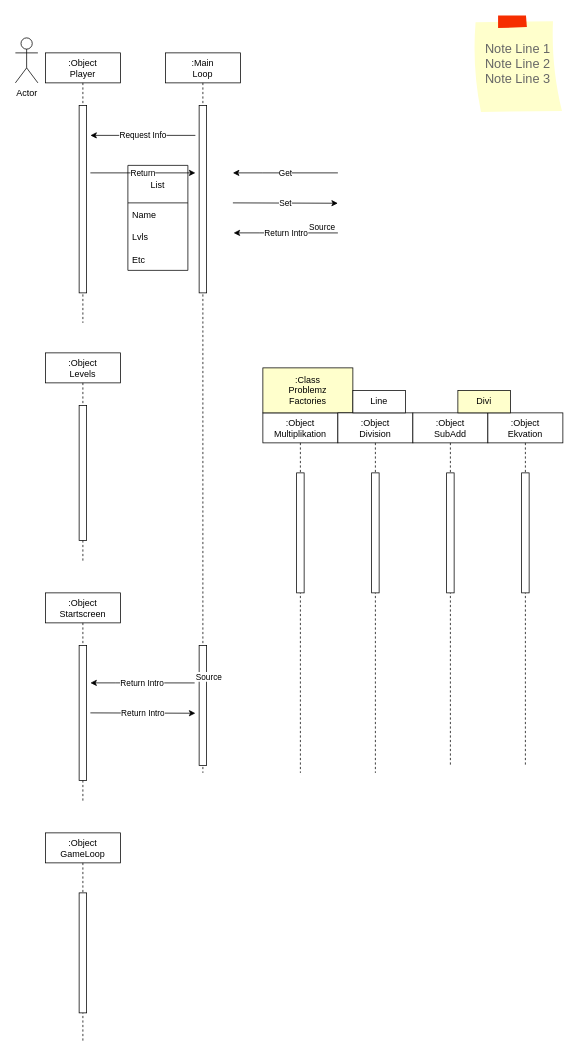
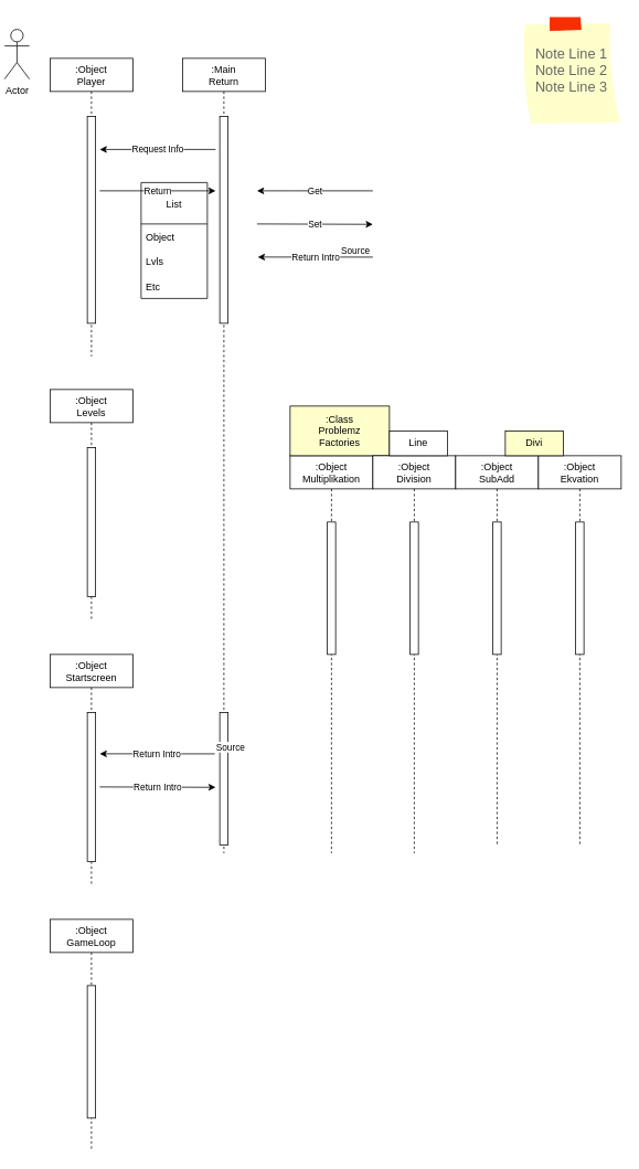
  <mxCell id="0" />
  <mxCell id="1" parent="0" />
  <mxCell id="2" value=":Object&#10;Player" style="shape=umlLifeline;perimeter=lifelinePerimeter;container=0;collapsible=0;recursiveResize=0;rounded=0;shadow=0;strokeWidth=1;" parent="1" vertex="1"><mxGeometry x="60" y="70" width="100" height="360" as="geometry" /></mxCell>
  <mxCell id="3" value=":Object&#10;Startscreen" style="shape=umlLifeline;perimeter=lifelinePerimeter;container=1;collapsible=0;recursiveResize=0;rounded=0;shadow=0;strokeWidth=1;" parent="1" vertex="1"><mxGeometry x="60" y="790" width="100" height="280" as="geometry" /></mxCell>
  <mxCell id="4" value="" style="points=[];perimeter=orthogonalPerimeter;rounded=0;shadow=0;strokeWidth=1;" parent="3" vertex="1"><mxGeometry x="45" y="70" width="10" height="180" as="geometry" /></mxCell>
  <mxCell id="5" value=":Object&#10;GameLoop" style="shape=umlLifeline;perimeter=lifelinePerimeter;container=1;collapsible=0;recursiveResize=0;rounded=0;shadow=0;strokeWidth=1;" parent="1" vertex="1"><mxGeometry x="60" y="1110" width="100" height="280" as="geometry" /></mxCell>
  <mxCell id="6" value="" style="points=[];perimeter=orthogonalPerimeter;rounded=0;shadow=0;strokeWidth=1;" parent="5" vertex="1"><mxGeometry x="45" y="80" width="10" height="160" as="geometry" /></mxCell>
  <mxCell id="7" value=":Object&#10;Multiplikation" style="shape=umlLifeline;perimeter=lifelinePerimeter;container=1;collapsible=0;recursiveResize=0;rounded=0;shadow=0;strokeWidth=1;" parent="1" vertex="1"><mxGeometry x="350" y="550" width="100" height="480" as="geometry" /></mxCell>
  <mxCell id="8" value="" style="points=[];perimeter=orthogonalPerimeter;rounded=0;shadow=0;strokeWidth=1;" parent="7" vertex="1"><mxGeometry x="45" y="80" width="10" height="160" as="geometry" /></mxCell>
  <mxCell id="9" value=":Class&lt;br style=&quot;padding: 0px ; margin: 0px&quot;&gt;Problemz&lt;br style=&quot;padding: 0px ; margin: 0px&quot;&gt;Factories" style="rounded=0;whiteSpace=wrap;html=1;fillColor=#ffffcc;" parent="1" vertex="1"><mxGeometry x="350" y="490" width="120" height="60" as="geometry" /></mxCell>
  <mxCell id="10" value=":Object&#10;Division" style="shape=umlLifeline;perimeter=lifelinePerimeter;container=1;collapsible=0;recursiveResize=0;rounded=0;shadow=0;strokeWidth=1;" parent="1" vertex="1"><mxGeometry x="450" y="550" width="100" height="480" as="geometry" /></mxCell>
  <mxCell id="11" value="" style="points=[];perimeter=orthogonalPerimeter;rounded=0;shadow=0;strokeWidth=1;" parent="10" vertex="1"><mxGeometry x="45" y="80" width="10" height="160" as="geometry" /></mxCell>
  <mxCell id="12" value=":Object&#10;SubAdd" style="shape=umlLifeline;perimeter=lifelinePerimeter;container=1;collapsible=0;recursiveResize=0;rounded=0;shadow=0;strokeWidth=1;" parent="1" vertex="1"><mxGeometry x="550" y="550" width="100" height="470" as="geometry" /></mxCell>
  <mxCell id="13" value="" style="points=[];perimeter=orthogonalPerimeter;rounded=0;shadow=0;strokeWidth=1;" parent="12" vertex="1"><mxGeometry x="45" y="80" width="10" height="160" as="geometry" /></mxCell>
  <mxCell id="14" value=":Object&#10;Ekvation" style="shape=umlLifeline;perimeter=lifelinePerimeter;container=1;collapsible=0;recursiveResize=0;rounded=0;shadow=0;strokeWidth=1;" parent="1" vertex="1"><mxGeometry x="650" y="550" width="100" height="470" as="geometry" /></mxCell>
  <mxCell id="15" value="" style="points=[];perimeter=orthogonalPerimeter;rounded=0;shadow=0;strokeWidth=1;" parent="14" vertex="1"><mxGeometry x="45" y="80" width="10" height="160" as="geometry" /></mxCell>
- <mxCell id="16" value=":Main&#10;Loop" style="shape=umlLifeline;perimeter=lifelinePerimeter;container=1;collapsible=0;recursiveResize=0;rounded=0;shadow=0;strokeWidth=1;" parent="1" vertex="1"><mxGeometry x="220" y="70" width="100" height="960" as="geometry" /></mxCell>
+ <mxCell id="16" value=":Main&#10;Return" style="shape=umlLifeline;perimeter=lifelinePerimeter;container=1;collapsible=0;recursiveResize=0;rounded=0;shadow=0;strokeWidth=1;" parent="1" vertex="1"><mxGeometry x="220" y="70" width="100" height="960" as="geometry" /></mxCell>
  <mxCell id="17" value="List" style="swimlane;fontStyle=0;childLayout=stackLayout;horizontal=1;startSize=50;horizontalStack=0;resizeParent=1;resizeParentMax=0;resizeLast=0;collapsible=1;marginBottom=0;" parent="16" vertex="1"><mxGeometry x="-50" y="150" width="80" height="140" as="geometry" /></mxCell>
- <mxCell id="18" value="Name" style="text;strokeColor=none;fillColor=none;align=left;verticalAlign=middle;spacingLeft=4;spacingRight=4;overflow=hidden;points=[[0,0.5],[1,0.5]];portConstraint=eastwest;rotatable=0;" parent="17" vertex="1"><mxGeometry y="50" width="80" height="30" as="geometry" /></mxCell>
+ <mxCell id="18" value="Object" style="text;strokeColor=none;fillColor=none;align=left;verticalAlign=middle;spacingLeft=4;spacingRight=4;overflow=hidden;points=[[0,0.5],[1,0.5]];portConstraint=eastwest;rotatable=0;" parent="17" vertex="1"><mxGeometry y="50" width="80" height="30" as="geometry" /></mxCell>
  <mxCell id="19" value="Lvls" style="text;strokeColor=none;fillColor=none;align=left;verticalAlign=middle;spacingLeft=4;spacingRight=4;overflow=hidden;points=[[0,0.5],[1,0.5]];portConstraint=eastwest;rotatable=0;" parent="17" vertex="1"><mxGeometry y="80" width="80" height="30" as="geometry" /></mxCell>
  <mxCell id="20" value="Etc" style="text;strokeColor=none;fillColor=none;align=left;verticalAlign=middle;spacingLeft=4;spacingRight=4;overflow=hidden;points=[[0,0.5],[1,0.5]];portConstraint=eastwest;rotatable=0;" parent="17" vertex="1"><mxGeometry y="110" width="80" height="30" as="geometry" /></mxCell>
  <mxCell id="21" value="Return" style="endArrow=classic;html=1;rounded=0;" parent="16" edge="1"><mxGeometry relative="1" as="geometry"><mxPoint x="-100" y="160" as="sourcePoint" /><mxPoint x="40" y="160" as="targetPoint" /><mxPoint as="offset" /></mxGeometry></mxCell>
  <mxCell id="22" value="" style="points=[];perimeter=orthogonalPerimeter;rounded=0;shadow=0;strokeWidth=1;" parent="16" vertex="1"><mxGeometry x="45" y="790" width="10" height="160" as="geometry" /></mxCell>
  <mxCell id="23" value="" style="points=[];perimeter=orthogonalPerimeter;rounded=0;shadow=0;strokeWidth=1;" parent="16" vertex="1"><mxGeometry x="45" y="70" width="10" height="250" as="geometry" /></mxCell>
  <mxCell id="24" value="Request Info" style="endArrow=classic;html=1;rounded=0;" parent="16" edge="1"><mxGeometry x="-0.007" relative="1" as="geometry"><mxPoint x="40" y="110" as="sourcePoint" /><mxPoint x="-100" y="110" as="targetPoint" /><Array as="points"><mxPoint x="-34" y="110" /><mxPoint x="-60" y="110" /></Array><mxPoint as="offset" /></mxGeometry></mxCell>
  <mxCell id="25" value="Get" style="endArrow=classic;html=1;rounded=0;" parent="16" edge="1"><mxGeometry x="-0.007" relative="1" as="geometry"><mxPoint x="230" y="160" as="sourcePoint" /><mxPoint x="90" y="160" as="targetPoint" /><Array as="points"><mxPoint x="156" y="160" /><mxPoint x="130" y="160" /></Array><mxPoint as="offset" /></mxGeometry></mxCell>
  <mxCell id="26" value="Return Intro" style="endArrow=classic;html=1;rounded=0;exitX=0;exitY=0.313;exitDx=0;exitDy=0;exitPerimeter=0;" parent="16" edge="1"><mxGeometry relative="1" as="geometry"><mxPoint x="39" y="840.08" as="sourcePoint" /><mxPoint x="-100" y="840" as="targetPoint" /><Array as="points"><mxPoint x="-66" y="840" /></Array></mxGeometry></mxCell>
  <mxCell id="27" value="Source" style="edgeLabel;resizable=0;html=1;align=left;verticalAlign=bottom;" parent="26" connectable="0" vertex="1"><mxGeometry x="-1" relative="1" as="geometry" /></mxCell>
  <mxCell id="28" value="Return Intro" style="endArrow=classic;html=1;rounded=0;entryX=0.1;entryY=0.253;entryDx=0;entryDy=0;entryPerimeter=0;" parent="16" edge="1"><mxGeometry relative="1" as="geometry"><mxPoint x="-100" y="880" as="sourcePoint" /><mxPoint x="40" y="880.48" as="targetPoint" /></mxGeometry></mxCell>
  <mxCell id="29" value="Return Intro" style="endArrow=classic;html=1;rounded=0;exitX=0;exitY=0.313;exitDx=0;exitDy=0;exitPerimeter=0;" parent="1" edge="1"><mxGeometry x="-0.007" relative="1" as="geometry"><mxPoint x="450" y="310.08" as="sourcePoint" /><mxPoint x="311" y="310" as="targetPoint" /><Array as="points"><mxPoint x="345" y="310" /></Array><mxPoint as="offset" /></mxGeometry></mxCell>
  <mxCell id="30" value="Source" style="edgeLabel;resizable=0;html=1;align=left;verticalAlign=bottom;" parent="29" connectable="0" vertex="1"><mxGeometry x="-1" relative="1" as="geometry"><mxPoint x="-40" as="offset" /></mxGeometry></mxCell>
  <mxCell id="31" value="Set" style="endArrow=classic;html=1;rounded=0;entryX=0.1;entryY=0.253;entryDx=0;entryDy=0;entryPerimeter=0;" parent="1" edge="1"><mxGeometry relative="1" as="geometry"><mxPoint x="310" y="270" as="sourcePoint" /><mxPoint x="450" y="270.48" as="targetPoint" /><mxPoint as="offset" /></mxGeometry></mxCell>
  <mxCell id="32" value="" style="points=[];perimeter=orthogonalPerimeter;rounded=0;shadow=0;strokeWidth=1;" parent="1" vertex="1"><mxGeometry x="105" y="140" width="10" height="250" as="geometry" /></mxCell>
- <mxCell id="33" value="Actor" style="shape=umlActor;verticalLabelPosition=bottom;verticalAlign=top;html=1;outlineConnect=0;" parent="1" vertex="1"><mxGeometry x="20" y="50" width="30" height="60" as="geometry" /></mxCell>
+ <mxCell id="33" value="Actor" style="shape=umlActor;verticalLabelPosition=bottom;verticalAlign=top;html=1;outlineConnect=0;" parent="1" vertex="1"><mxGeometry x="5" y="35" width="30" height="60" as="geometry" /></mxCell>
  <mxCell id="34" value=":Object&#10;Levels" style="shape=umlLifeline;perimeter=lifelinePerimeter;container=0;collapsible=0;recursiveResize=0;rounded=0;shadow=0;strokeWidth=1;" parent="1" vertex="1"><mxGeometry x="60" y="470" width="100" height="280" as="geometry" /></mxCell>
  <mxCell id="35" value="" style="points=[];perimeter=orthogonalPerimeter;rounded=0;shadow=0;strokeWidth=1;" parent="1" vertex="1"><mxGeometry x="105" y="540" width="10" height="180" as="geometry" /></mxCell>
  <mxCell id="36" value="Note Line 1&#10;Note Line 2&#10;Note Line 3" style="strokeWidth=1;shadow=0;dashed=0;align=center;html=1;shape=mxgraph.mockup.text.stickyNote2;fontColor=#666666;mainText=;fontSize=17;whiteSpace=wrap;fillColor=#ffffcc;strokeColor=#F62E00;" vertex="1" parent="1"><mxGeometry x="630" y="20" width="120" height="130" as="geometry" /></mxCell>
  <mxCell id="37" value="Line" style="rounded=0;whiteSpace=wrap;html=1;" vertex="1" parent="1"><mxGeometry x="470" y="520" width="70" height="30" as="geometry" /></mxCell>
  <mxCell id="38" value="Divi" style="rounded=0;whiteSpace=wrap;html=1;fillColor=#ffffcc;" vertex="1" parent="1"><mxGeometry x="610" y="520" width="70" height="30" as="geometry" /></mxCell>
